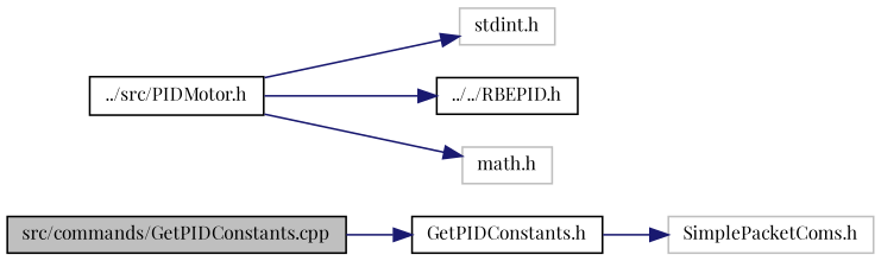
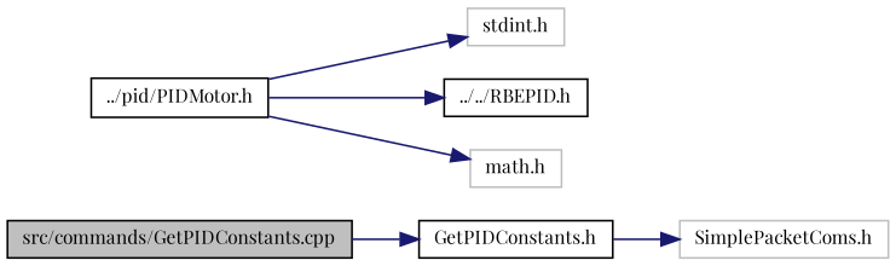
  digraph {
    fontname="Playfair Display"
    rankdir=LR
    node [color=black fillcolor=white fontname="Playfair Display" fontsize=10 shape=record style=filled]
    edge [color=midnightblue fontname="Playfair Display" fontsize=10 labelfontname=Helvetica labelfontsize=10 style=solid]
    n1 [fillcolor=grey75 fontcolor=black height=0.2 label="src/commands/GetPIDConstants.cpp" width=0.4]
    n2 [height=0.2 label="GetPIDConstants.h" width=0.4]
    n3 [color=grey75 height=0.2 label="SimplePacketComs.h" width=0.4]
-   n4 [height=0.2 label="../src/PIDMotor.h" width=0.4]
+   n4 [height=0.2 label="../pid/PIDMotor.h" width=0.4]
    n5 [color=grey75 height=0.2 label="stdint.h" width=0.4]
    n6 [height=0.2 label="../../RBEPID.h" width=0.4]
    n7 [color=grey75 height=0.2 label="math.h" width=0.4]
    n1 -> n2
    n2 -> n3
    n4 -> n5
    n4 -> n6
    n4 -> n7
  }
